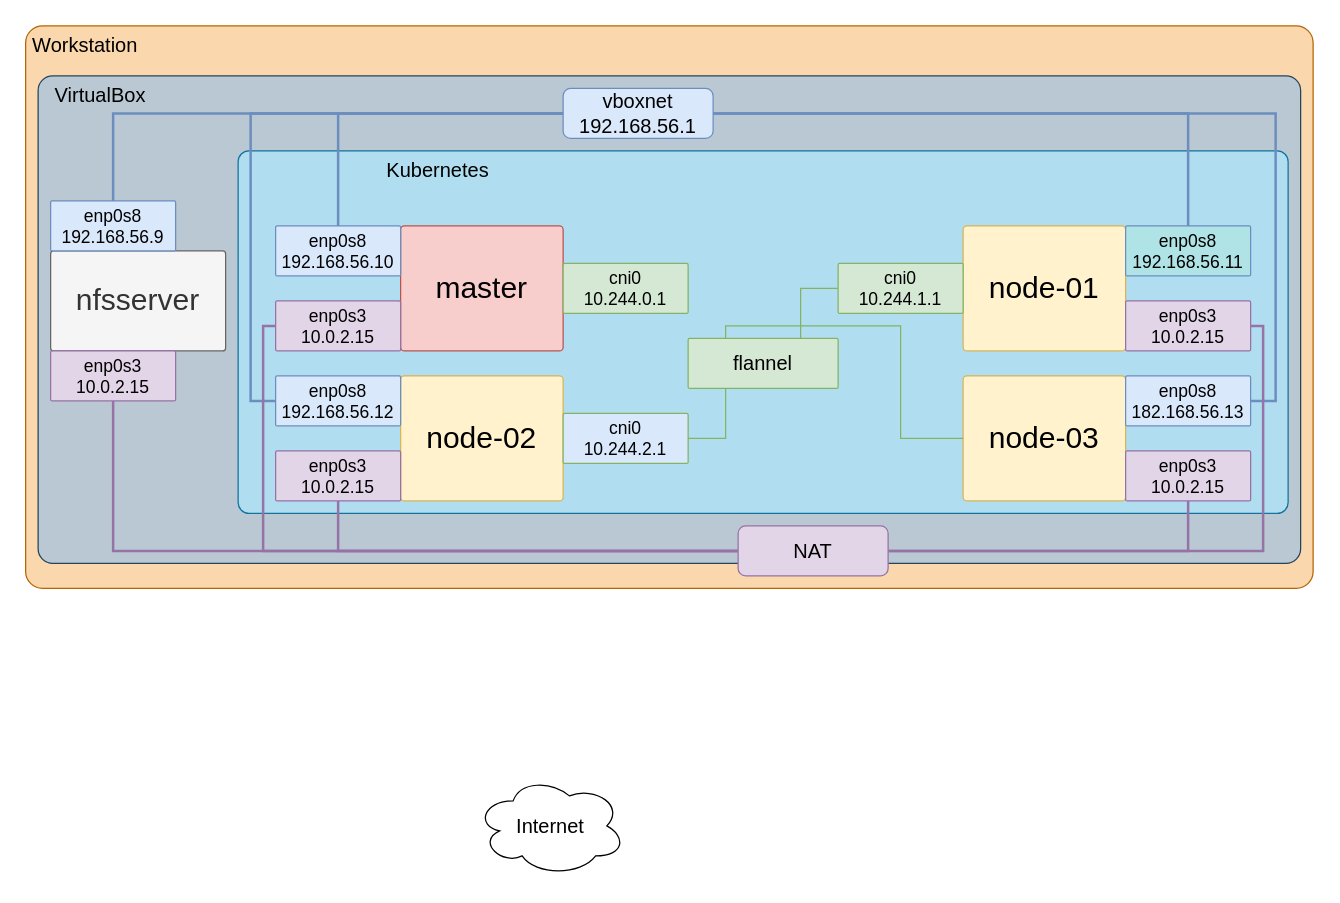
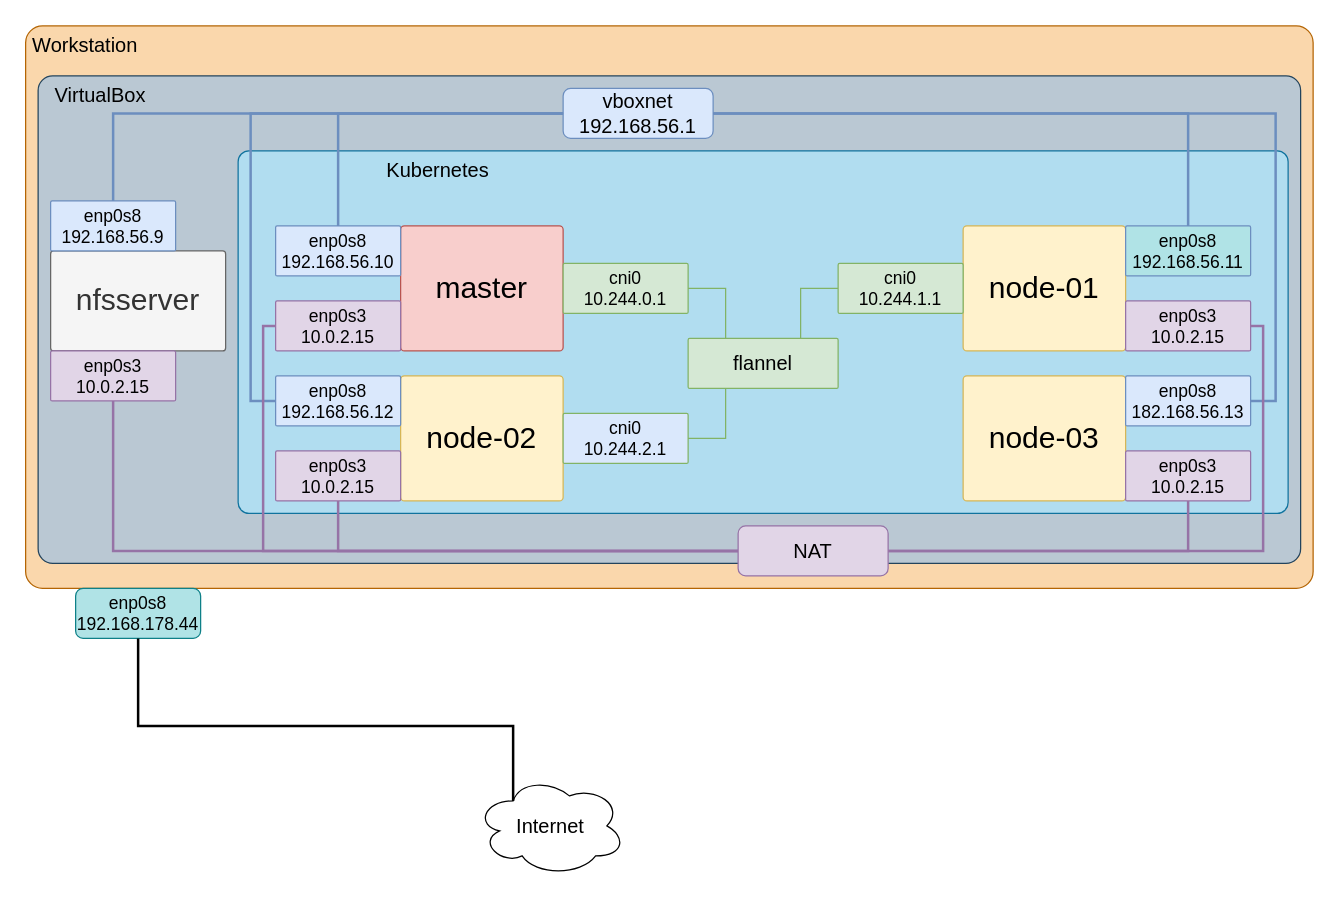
  <mxCell id="0" />
  <mxCell id="1" parent="0" />
  <mxCell id="2" value="" style="rounded=1;whiteSpace=wrap;html=1;fillColor=#fad7ac;strokeColor=#b46504;arcSize=3;" parent="1" vertex="1"><mxGeometry x="20" y="20" width="1030" height="450" as="geometry" /></mxCell>
  <mxCell id="3" value="" style="rounded=1;whiteSpace=wrap;html=1;fillColor=#bac8d3;strokeColor=#23445d;arcSize=3;" parent="1" vertex="1"><mxGeometry x="30" y="60" width="1010" height="390" as="geometry" /></mxCell>
  <mxCell id="4" value="" style="rounded=1;whiteSpace=wrap;html=1;fillColor=#b1ddf0;strokeColor=#10739e;arcSize=3;" parent="1" vertex="1"><mxGeometry x="190" y="120" width="840" height="290" as="geometry" /></mxCell>
  <mxCell id="5" style="edgeStyle=orthogonalEdgeStyle;rounded=0;orthogonalLoop=1;jettySize=auto;html=1;fillColor=#dae8fc;strokeColor=#6c8ebf;endArrow=none;endFill=0;strokeWidth=2;" parent="1" source="6" target="8" edge="1"><mxGeometry relative="1" as="geometry" /></mxCell>
  <mxCell id="6" value="vboxnet&lt;br style=&quot;font-size: 16px;&quot;&gt;192.168.56.1" style="rounded=1;whiteSpace=wrap;html=1;fillColor=#dae8fc;strokeColor=#6c8ebf;fontSize=16;" parent="1" vertex="1"><mxGeometry x="450" y="70" width="120" height="40" as="geometry" /></mxCell>
  <mxCell id="7" value="nfsserver" style="rounded=1;whiteSpace=wrap;html=1;fontSize=24;fillColor=#f5f5f5;fontColor=#333333;strokeColor=#666666;arcSize=3;" parent="1" vertex="1"><mxGeometry x="40" y="200" width="140" height="80" as="geometry" /></mxCell>
  <mxCell id="8" value="enp0s8&lt;br style=&quot;font-size: 14px;&quot;&gt;192.168.56.9" style="rounded=1;whiteSpace=wrap;html=1;fillColor=#dae8fc;strokeColor=#6c8ebf;fontSize=14;arcSize=3;" parent="1" vertex="1"><mxGeometry x="40" y="160" width="100" height="40" as="geometry" /></mxCell>
  <mxCell id="9" value="enp0s3&lt;br style=&quot;font-size: 14px;&quot;&gt;10.0.2.15" style="rounded=1;whiteSpace=wrap;html=1;fillColor=#e1d5e7;strokeColor=#9673a6;fontSize=14;arcSize=3;" parent="1" vertex="1"><mxGeometry x="40" y="280" width="100" height="40" as="geometry" /></mxCell>
  <mxCell id="10" value="master" style="rounded=1;whiteSpace=wrap;html=1;fontSize=24;fillColor=#f8cecc;strokeColor=#b85450;arcSize=3;" parent="1" vertex="1"><mxGeometry x="320" y="180" width="130" height="100" as="geometry" /></mxCell>
  <mxCell id="11" value="enp0s8&lt;br style=&quot;font-size: 14px;&quot;&gt;192.168.56.10" style="rounded=1;whiteSpace=wrap;html=1;fillColor=#dae8fc;strokeColor=#6c8ebf;fontSize=14;arcSize=3;" parent="1" vertex="1"><mxGeometry x="220" y="180" width="100" height="40" as="geometry" /></mxCell>
  <mxCell id="12" value="enp0s3&lt;br style=&quot;font-size: 14px;&quot;&gt;10.0.2.15" style="rounded=1;whiteSpace=wrap;html=1;fillColor=#e1d5e7;strokeColor=#9673a6;fontSize=14;arcSize=3;" parent="1" vertex="1"><mxGeometry x="220" y="240" width="100" height="40" as="geometry" /></mxCell>
  <mxCell id="13" value="cni0&lt;br style=&quot;font-size: 14px;&quot;&gt;10.244.0.1" style="rounded=1;whiteSpace=wrap;html=1;fillColor=#d5e8d4;strokeColor=#82b366;fontSize=14;arcSize=3;" parent="1" vertex="1"><mxGeometry x="450" y="210" width="100" height="40" as="geometry" /></mxCell>
  <mxCell id="14" value="node-01" style="rounded=1;whiteSpace=wrap;html=1;fontSize=24;fillColor=#fff2cc;strokeColor=#d6b656;arcSize=3;" parent="1" vertex="1"><mxGeometry x="770" y="180" width="130" height="100" as="geometry" /></mxCell>
  <mxCell id="15" value="enp0s8&lt;br style=&quot;font-size: 14px;&quot;&gt;192.168.56.11" style="rounded=1;whiteSpace=wrap;html=1;fillColor=#b0e3e6;strokeColor=#6c8ebf;fontSize=14;arcSize=3;" parent="1" vertex="1"><mxGeometry x="900" y="180" width="100" height="40" as="geometry" /></mxCell>
  <mxCell id="16" value="enp0s3&lt;br style=&quot;font-size: 14px;&quot;&gt;10.0.2.15" style="rounded=1;whiteSpace=wrap;html=1;fillColor=#e1d5e7;strokeColor=#9673a6;fontSize=14;arcSize=3;" parent="1" vertex="1"><mxGeometry x="900" y="240" width="100" height="40" as="geometry" /></mxCell>
  <mxCell id="17" value="node-02" style="rounded=1;whiteSpace=wrap;html=1;fontSize=24;fillColor=#fff2cc;strokeColor=#d6b656;arcSize=3;" parent="1" vertex="1"><mxGeometry x="320" y="300" width="130" height="100" as="geometry" /></mxCell>
  <mxCell id="18" value="enp0s3&lt;br style=&quot;font-size: 14px;&quot;&gt;10.0.2.15" style="rounded=1;whiteSpace=wrap;html=1;fillColor=#e1d5e7;strokeColor=#9673a6;fontSize=14;arcSize=3;" parent="1" vertex="1"><mxGeometry x="220" y="360" width="100" height="40" as="geometry" /></mxCell>
  <mxCell id="19" value="cni0&lt;br style=&quot;font-size: 14px;&quot;&gt;10.244.2.1" style="rounded=1;whiteSpace=wrap;html=1;fillColor=#dae8fc;strokeColor=#82b366;fontSize=14;arcSize=3;" parent="1" vertex="1"><mxGeometry x="450" y="330" width="100" height="40" as="geometry" /></mxCell>
  <mxCell id="20" value="node-03" style="rounded=1;whiteSpace=wrap;html=1;fontSize=24;fillColor=#fff2cc;strokeColor=#d6b656;arcSize=3;" parent="1" vertex="1"><mxGeometry x="770" y="300" width="130" height="100" as="geometry" /></mxCell>
  <mxCell id="21" value="enp0s8&lt;br style=&quot;font-size: 14px;&quot;&gt;182.168.56.13" style="rounded=1;whiteSpace=wrap;html=1;fillColor=#dae8fc;strokeColor=#6c8ebf;fontSize=14;arcSize=3;" parent="1" vertex="1"><mxGeometry x="900" y="300" width="100" height="40" as="geometry" /></mxCell>
  <mxCell id="22" value="enp0s3&lt;br style=&quot;font-size: 14px;&quot;&gt;10.0.2.15" style="rounded=1;whiteSpace=wrap;html=1;fillColor=#e1d5e7;strokeColor=#9673a6;fontSize=14;arcSize=3;" parent="1" vertex="1"><mxGeometry x="900" y="360" width="100" height="40" as="geometry" /></mxCell>
  <mxCell id="23" value="" style="endArrow=none;html=1;rounded=0;fontSize=16;entryX=0.5;entryY=0;entryDx=0;entryDy=0;exitX=1;exitY=0.5;exitDx=0;exitDy=0;fillColor=#dae8fc;strokeColor=#6c8ebf;edgeStyle=orthogonalEdgeStyle;strokeWidth=2;" parent="1" source="6" target="15" edge="1"><mxGeometry width="50" height="50" relative="1" as="geometry"><mxPoint x="470" y="110" as="sourcePoint" /><mxPoint x="380" y="170" as="targetPoint" /></mxGeometry></mxCell>
  <mxCell id="24" value="" style="endArrow=none;html=1;rounded=0;fontSize=16;entryX=0;entryY=0.5;entryDx=0;entryDy=0;fillColor=#dae8fc;strokeColor=#6c8ebf;exitX=0;exitY=0.5;exitDx=0;exitDy=0;edgeStyle=orthogonalEdgeStyle;strokeWidth=2;" parent="1" source="6" target="41" edge="1"><mxGeometry width="50" height="50" relative="1" as="geometry"><mxPoint x="580" y="100" as="sourcePoint" /><mxPoint x="660" y="170" as="targetPoint" /><Array as="points"><mxPoint x="200" y="90" /><mxPoint x="200" y="320" /></Array></mxGeometry></mxCell>
  <mxCell id="25" value="" style="endArrow=none;html=1;rounded=0;fontSize=16;entryX=1;entryY=0.5;entryDx=0;entryDy=0;fillColor=#dae8fc;strokeColor=#6c8ebf;exitX=1;exitY=0.5;exitDx=0;exitDy=0;edgeStyle=orthogonalEdgeStyle;strokeWidth=2;" parent="1" source="6" target="21" edge="1"><mxGeometry width="50" height="50" relative="1" as="geometry"><mxPoint x="580" y="100" as="sourcePoint" /><mxPoint x="940" y="170" as="targetPoint" /><Array as="points"><mxPoint x="1020" y="90" /><mxPoint x="1020" y="320" /></Array></mxGeometry></mxCell>
  <mxCell id="26" value="flannel" style="rounded=1;whiteSpace=wrap;html=1;fillColor=#d5e8d4;strokeColor=#82b366;fontSize=16;arcSize=3;" parent="1" vertex="1"><mxGeometry x="550" y="270" width="120" height="40" as="geometry" /></mxCell>
  <mxCell id="27" value="" style="endArrow=none;html=1;rounded=0;fontSize=16;exitX=0;exitY=0.5;exitDx=0;exitDy=0;entryX=0.5;entryY=1;entryDx=0;entryDy=0;fillColor=#e1d5e7;strokeColor=#9673a6;edgeStyle=orthogonalEdgeStyle;strokeWidth=2;" parent="1" source="43" target="9" edge="1"><mxGeometry width="50" height="50" relative="1" as="geometry"><mxPoint x="470" y="110" as="sourcePoint" /><mxPoint x="100" y="170" as="targetPoint" /></mxGeometry></mxCell>
  <mxCell id="28" value="" style="endArrow=none;html=1;rounded=0;fontSize=16;entryX=1;entryY=0.5;entryDx=0;entryDy=0;exitX=1;exitY=0.5;exitDx=0;exitDy=0;fillColor=#e1d5e7;strokeColor=#9673a6;edgeStyle=orthogonalEdgeStyle;strokeWidth=2;" parent="1" source="43" target="16" edge="1"><mxGeometry width="50" height="50" relative="1" as="geometry"><mxPoint x="470" y="470" as="sourcePoint" /><mxPoint x="370.6" y="332" as="targetPoint" /></mxGeometry></mxCell>
  <mxCell id="29" value="" style="endArrow=none;html=1;rounded=0;fontSize=16;entryX=0.5;entryY=1;entryDx=0;entryDy=0;fillColor=#e1d5e7;strokeColor=#9673a6;edgeStyle=orthogonalEdgeStyle;strokeWidth=2;exitX=0;exitY=0.5;exitDx=0;exitDy=0;" parent="1" source="43" target="18" edge="1"><mxGeometry width="50" height="50" relative="1" as="geometry"><mxPoint x="460" y="460" as="sourcePoint" /><mxPoint x="660" y="330" as="targetPoint" /><Array as="points"><mxPoint x="270" y="440" /></Array></mxGeometry></mxCell>
  <mxCell id="30" value="" style="endArrow=none;html=1;rounded=0;fontSize=16;entryX=0.5;entryY=1;entryDx=0;entryDy=0;fillColor=#e1d5e7;strokeColor=#9673a6;edgeStyle=orthogonalEdgeStyle;startArrow=none;strokeWidth=2;" parent="1" target="22" edge="1" source="43"><mxGeometry width="50" height="50" relative="1" as="geometry"><mxPoint x="580" y="460" as="sourcePoint" /><mxPoint x="940" y="330" as="targetPoint" /></mxGeometry></mxCell>
- <mxCell id="31" value="" style="endArrow=none;html=1;rounded=0;fontSize=16;exitX=0.25;exitY=0;exitDx=0;exitDy=0;fillColor=#d5e8d4;strokeColor=#82b366;edgeStyle=orthogonalEdgeStyle;" parent="1" source="26" target="20" edge="1"><mxGeometry width="50" height="50" relative="1" as="geometry"><mxPoint x="470" y="470" as="sourcePoint" /><mxPoint x="370.6" y="332" as="targetPoint" /></mxGeometry></mxCell>
+ <mxCell id="31" value="" style="endArrow=none;html=1;rounded=0;fontSize=16;entryX=1;entryY=0.5;entryDx=0;entryDy=0;exitX=0.25;exitY=0;exitDx=0;exitDy=0;fillColor=#d5e8d4;strokeColor=#82b366;edgeStyle=orthogonalEdgeStyle;" parent="1" source="26" target="13" edge="1"><mxGeometry width="50" height="50" relative="1" as="geometry"><mxPoint x="470" y="470" as="sourcePoint" /><mxPoint x="370.6" y="332" as="targetPoint" /></mxGeometry></mxCell>
  <mxCell id="32" value="" style="endArrow=none;html=1;rounded=0;fontSize=16;entryX=0;entryY=0.5;entryDx=0;entryDy=0;exitX=0.75;exitY=0;exitDx=0;exitDy=0;fillColor=#d5e8d4;strokeColor=#82b366;edgeStyle=orthogonalEdgeStyle;" parent="1" source="26" target="40" edge="1"><mxGeometry width="50" height="50" relative="1" as="geometry"><mxPoint x="660" y="380" as="sourcePoint" /><mxPoint x="710" y="330" as="targetPoint" /></mxGeometry></mxCell>
  <mxCell id="33" value="" style="endArrow=none;html=1;rounded=0;fontSize=16;entryX=1;entryY=0.5;entryDx=0;entryDy=0;exitX=0.25;exitY=1;exitDx=0;exitDy=0;fillColor=#d5e8d4;strokeColor=#82b366;edgeStyle=orthogonalEdgeStyle;startArrow=none;" parent="1" source="26" target="19" edge="1"><mxGeometry width="50" height="50" relative="1" as="geometry"><mxPoint x="740" y="390" as="sourcePoint" /><mxPoint x="520" y="330" as="targetPoint" /></mxGeometry></mxCell>
  <mxCell id="34" value="Internet" style="ellipse;shape=cloud;whiteSpace=wrap;html=1;fontSize=16;" parent="1" vertex="1"><mxGeometry x="380" y="620" width="120" height="80" as="geometry" /></mxCell>
  <mxCell id="35" value="Workstation&amp;nbsp;" style="text;html=1;strokeColor=none;fillColor=none;align=center;verticalAlign=middle;whiteSpace=wrap;rounded=0;fontSize=16;" parent="1" vertex="1"><mxGeometry x="20" y="20" width="100" height="30" as="geometry" /></mxCell>
  <mxCell id="36" value="VirtualBox" style="text;html=1;strokeColor=none;fillColor=none;align=center;verticalAlign=middle;whiteSpace=wrap;rounded=0;fontSize=16;" parent="1" vertex="1"><mxGeometry x="30" y="60" width="100" height="30" as="geometry" /></mxCell>
+ <mxCell id="37" value="enp0s8&lt;br style=&quot;font-size: 14px;&quot;&gt;192.168.178.44" style="rounded=1;whiteSpace=wrap;html=1;fillColor=#b0e3e6;strokeColor=#0e8088;fontSize=14;" parent="1" vertex="1"><mxGeometry x="60" y="470" width="100" height="40" as="geometry" /></mxCell>
  <mxCell id="38" value="Kubernetes" style="text;html=1;strokeColor=none;fillColor=none;align=center;verticalAlign=middle;whiteSpace=wrap;rounded=0;fontSize=16;" parent="1" vertex="1"><mxGeometry x="300" y="120" width="100" height="30" as="geometry" /></mxCell>
  <mxCell id="39" value="" style="endArrow=none;html=1;rounded=0;fontSize=16;entryX=0.5;entryY=0;entryDx=0;entryDy=0;fillColor=#dae8fc;strokeColor=#6c8ebf;exitX=0;exitY=0.5;exitDx=0;exitDy=0;edgeStyle=orthogonalEdgeStyle;strokeWidth=2;" parent="1" source="6" target="11" edge="1"><mxGeometry width="50" height="50" relative="1" as="geometry"><mxPoint x="450" y="80" as="sourcePoint" /><mxPoint x="370" y="160" as="targetPoint" /></mxGeometry></mxCell>
  <mxCell id="40" value="cni0&lt;br style=&quot;font-size: 14px;&quot;&gt;10.244.1.1" style="rounded=1;whiteSpace=wrap;html=1;fillColor=#d5e8d4;strokeColor=#82b366;fontSize=14;arcSize=3;" parent="1" vertex="1"><mxGeometry x="670" y="210" width="100" height="40" as="geometry" /></mxCell>
  <mxCell id="41" value="enp0s8&lt;br style=&quot;font-size: 14px;&quot;&gt;192.168.56.12" style="rounded=1;whiteSpace=wrap;html=1;fillColor=#dae8fc;strokeColor=#6c8ebf;fontSize=14;arcSize=3;" parent="1" vertex="1"><mxGeometry x="220" y="300" width="100" height="40" as="geometry" /></mxCell>
  <mxCell id="42" value="" style="endArrow=none;html=1;rounded=0;fontSize=16;entryX=0;entryY=0.5;entryDx=0;entryDy=0;fillColor=#e1d5e7;strokeColor=#9673a6;edgeStyle=orthogonalEdgeStyle;exitX=0;exitY=0.5;exitDx=0;exitDy=0;strokeWidth=2;" edge="1" parent="1" source="43" target="12"><mxGeometry width="50" height="50" relative="1" as="geometry"><mxPoint x="470" y="470" as="sourcePoint" /><mxPoint x="280" y="410" as="targetPoint" /><Array as="points"><mxPoint x="210" y="440" /><mxPoint x="210" y="260" /></Array></mxGeometry></mxCell>
  <mxCell id="43" value="NAT" style="rounded=1;whiteSpace=wrap;html=1;fillColor=#e1d5e7;strokeColor=#9673a6;fontSize=16;" parent="1" vertex="1"><mxGeometry x="590" y="420" width="120" height="40" as="geometry" /></mxCell>
+ <mxCell id="44" value="" style="endArrow=none;html=1;rounded=0;fontSize=16;exitX=0.5;exitY=1;exitDx=0;exitDy=0;edgeStyle=orthogonalEdgeStyle;entryX=0.25;entryY=0.25;entryDx=0;entryDy=0;entryPerimeter=0;strokeWidth=2;" edge="1" parent="1" source="37" target="34"><mxGeometry width="50" height="50" relative="1" as="geometry"><mxPoint x="660" y="490" as="sourcePoint" /><mxPoint x="495.6" y="650" as="targetPoint" /><Array as="points"><mxPoint x="110" y="580" /><mxPoint x="410" y="580" /></Array></mxGeometry></mxCell>
